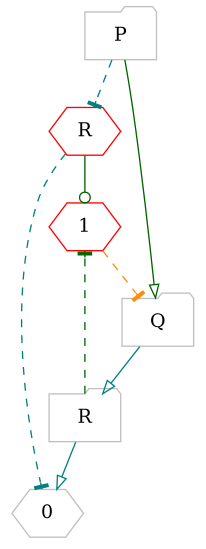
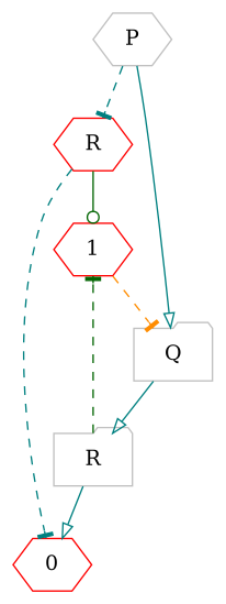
  digraph {
    node [color=grey shape=hexagon]
    edge [arrowhead=tee color=teal]
-   n1 [label=P shape=folder]
+   n1 [label=P]
    n2 [color=red label=R]
    n3 [label=Q shape=folder]
-   n4 [label=0]
+   n4 [color=red label=0]
    n5 [color=red label=1]
    n6 [label=R shape=folder]
    n1 -> n2 [style=dashed]
-   n1 -> n3 [arrowhead=onormal color=darkgreen]
+   n1 -> n3 [arrowhead=onormal]
    n2 -> n4 [style=dashed]
    n2 -> n5 [arrowhead=odot color=darkgreen]
    n3 -> n6 [arrowhead=onormal]
    n5 -> n3 [color=darkorange style=dashed]
    n6 -> n4 [arrowhead=onormal]
    n6 -> n5 [color=darkgreen style=dashed]
  }
